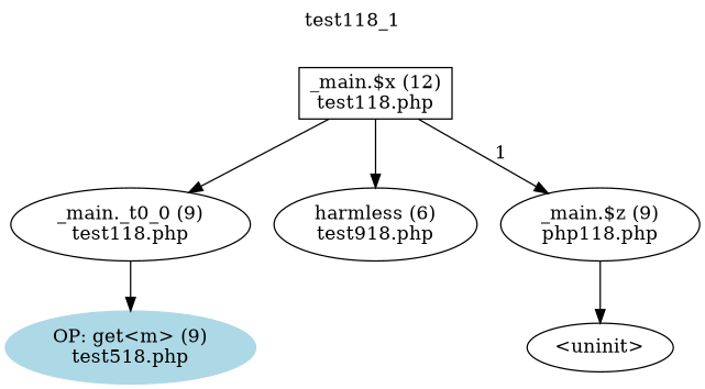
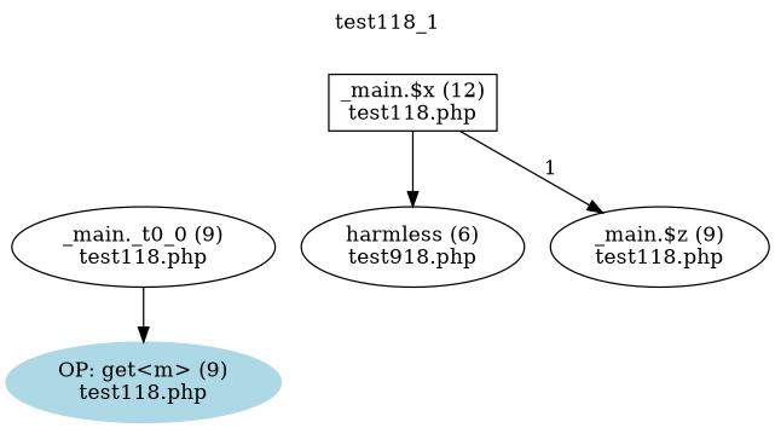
  digraph {
    label=test118_1
    labelloc=t
    node [shape=ellipse]
    n1 [label="_main.$x (12)\ntest118.php" shape=box]
    n2 [label="_main._t0_0 (9)\ntest118.php"]
    n3 [label="harmless (6)\ntest918.php"]
-   n4 [label="_main.$z (9)\nphp118.php"]
-   n5 [color=lightblue label="OP: get<m> (9)\ntest518.php" style=filled]
-   n6 [label="<uninit>"]
-   n1 -> n2
+   n4 [label="_main.$z (9)\ntest118.php"]
+   n5 [color=lightblue label="OP: get<m> (9)\ntest118.php" style=filled]
    n1 -> n3
    n1 -> n4 [label=1]
    n2 -> n5
-   n4 -> n6
  }
